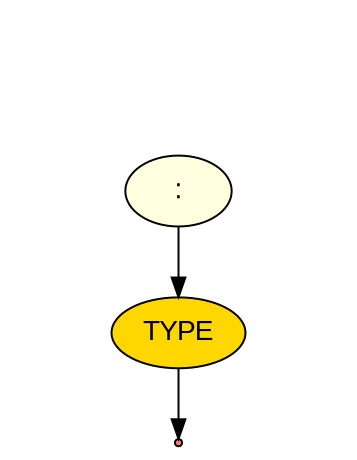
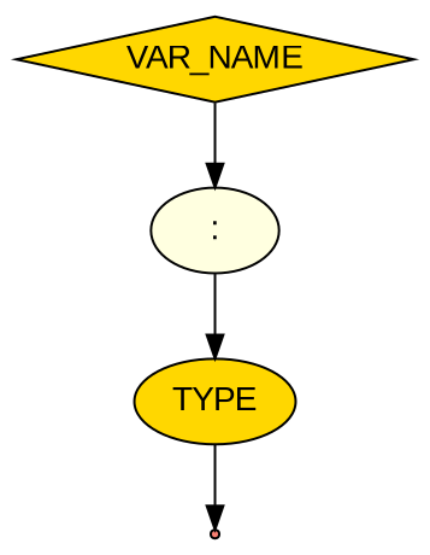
  digraph {
    fontname="Liberation Sans"
    node [fillcolor=gold fontname="Liberation Sans" shape=ellipse style=filled]
    edge [fontname="Liberation Sans"]
+   n1 [label=VAR_NAME shape=diamond]
    n2 [fillcolor=lightyellow label=":"]
    n3 [label=TYPE]
    end [fillcolor=salmon shape=point]
+   n1 -> n2
    n2 -> n3
    n3 -> end
  }
